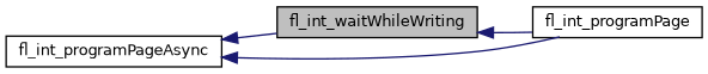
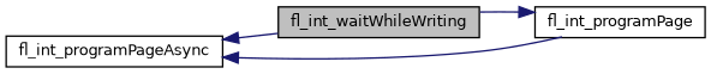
  digraph {
    rankdir=LR
    node [color=black fillcolor=white fontname=Helvetica fontsize=10 shape=record style=filled]
    edge [color=midnightblue dir=back fontname=Helvetica fontsize=10 labelfontname=Helvetica labelfontsize=10 style=solid]
    n1 [fillcolor=grey75 fontcolor=black height=0.2 label=fl_int_waitWhileWriting width=0.4]
    n2 [height=0.2 label=fl_int_programPage width=0.4]
    n3 [height=0.2 label=fl_int_programPageAsync width=0.4]
-   n1 -> n2
+   n2 -> n1
    n3 -> n1
    n3 -> n2
  }
